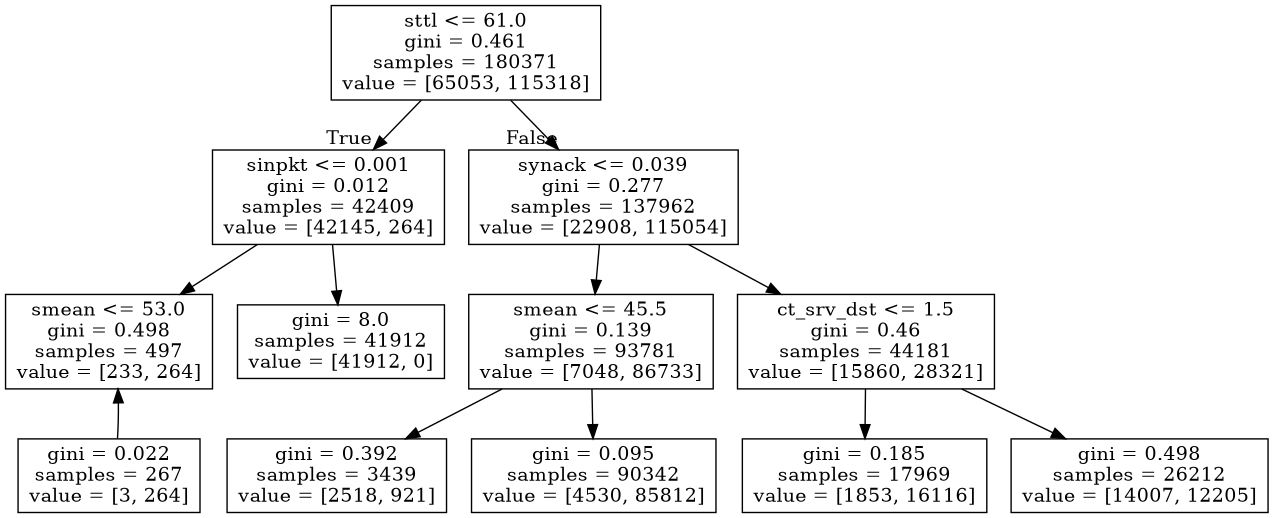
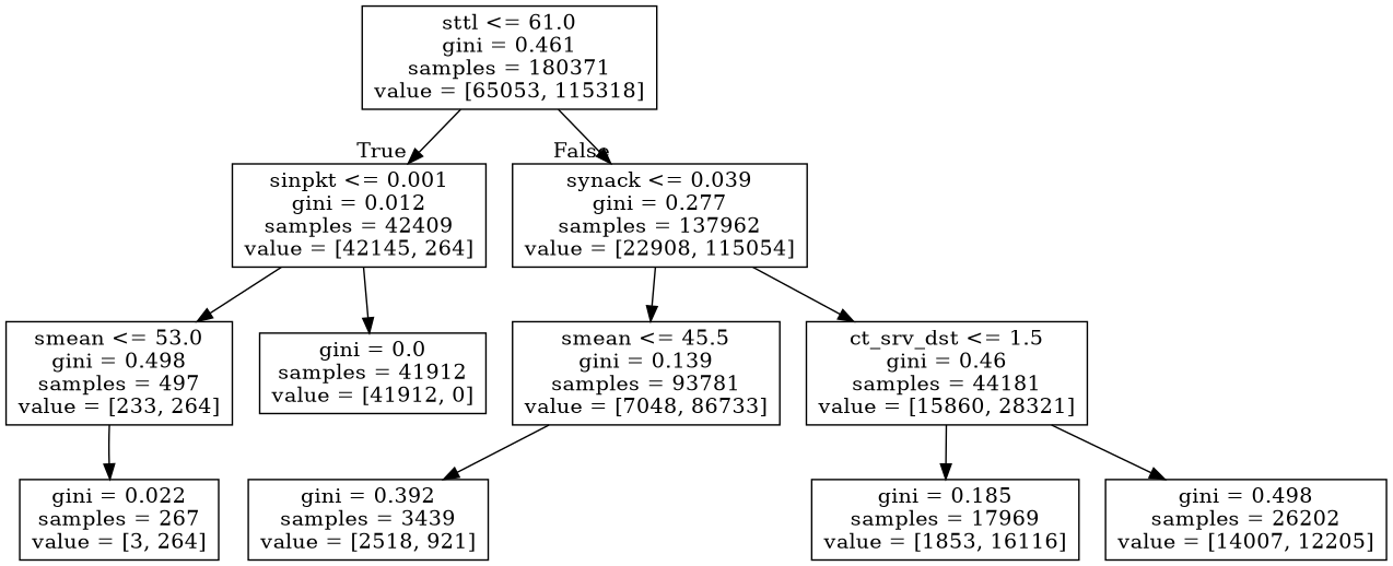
  digraph {
    node [shape=box]
    n1 [label="sttl <= 61.0\ngini = 0.461\nsamples = 180371\nvalue = [65053, 115318]"]
    n2 [label="sinpkt <= 0.001\ngini = 0.012\nsamples = 42409\nvalue = [42145, 264]"]
    n3 [label="synack <= 0.039\ngini = 0.277\nsamples = 137962\nvalue = [22908, 115054]"]
    n4 [label="smean <= 53.0\ngini = 0.498\nsamples = 497\nvalue = [233, 264]"]
-   n5 [label="gini = 8.0\nsamples = 41912\nvalue = [41912, 0]"]
+   n5 [label="gini = 0.0\nsamples = 41912\nvalue = [41912, 0]"]
    n6 [label="smean <= 45.5\ngini = 0.139\nsamples = 93781\nvalue = [7048, 86733]"]
    n7 [label="ct_srv_dst <= 1.5\ngini = 0.46\nsamples = 44181\nvalue = [15860, 28321]"]
    n8 [label="gini = 0.022\nsamples = 267\nvalue = [3, 264]"]
    n9 [label="gini = 0.392\nsamples = 3439\nvalue = [2518, 921]"]
-   n10 [label="gini = 0.095\nsamples = 90342\nvalue = [4530, 85812]"]
    n11 [label="gini = 0.185\nsamples = 17969\nvalue = [1853, 16116]"]
-   n12 [label="gini = 0.498\nsamples = 26212\nvalue = [14007, 12205]"]
+   n12 [label="gini = 0.498\nsamples = 26202\nvalue = [14007, 12205]"]
    n1 -> n2 [headlabel=True labelangle=45 labeldistance=2.5]
    n1 -> n3 [headlabel=False labelangle=-45 labeldistance=2.5]
    n2 -> n4
    n2 -> n5
    n3 -> n6
    n3 -> n7
-   n8 -> n4
+   n4 -> n8
    n6 -> n9
-   n6 -> n10
    n7 -> n11
    n7 -> n12
  }
